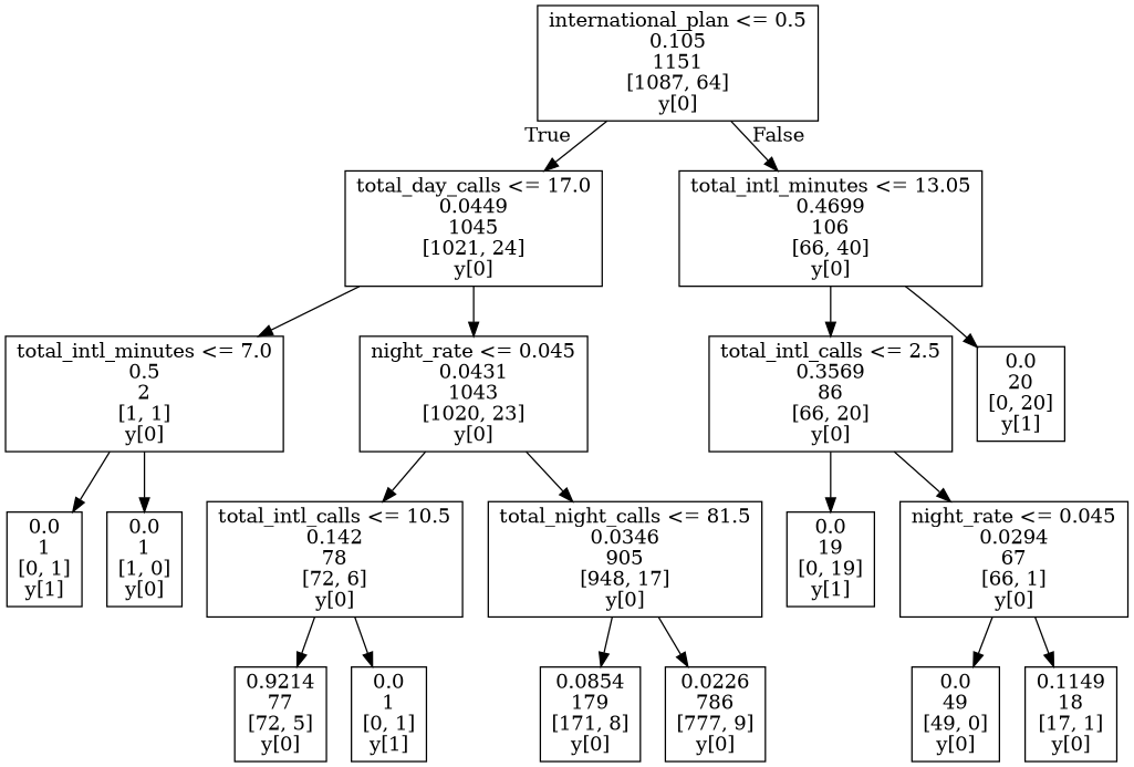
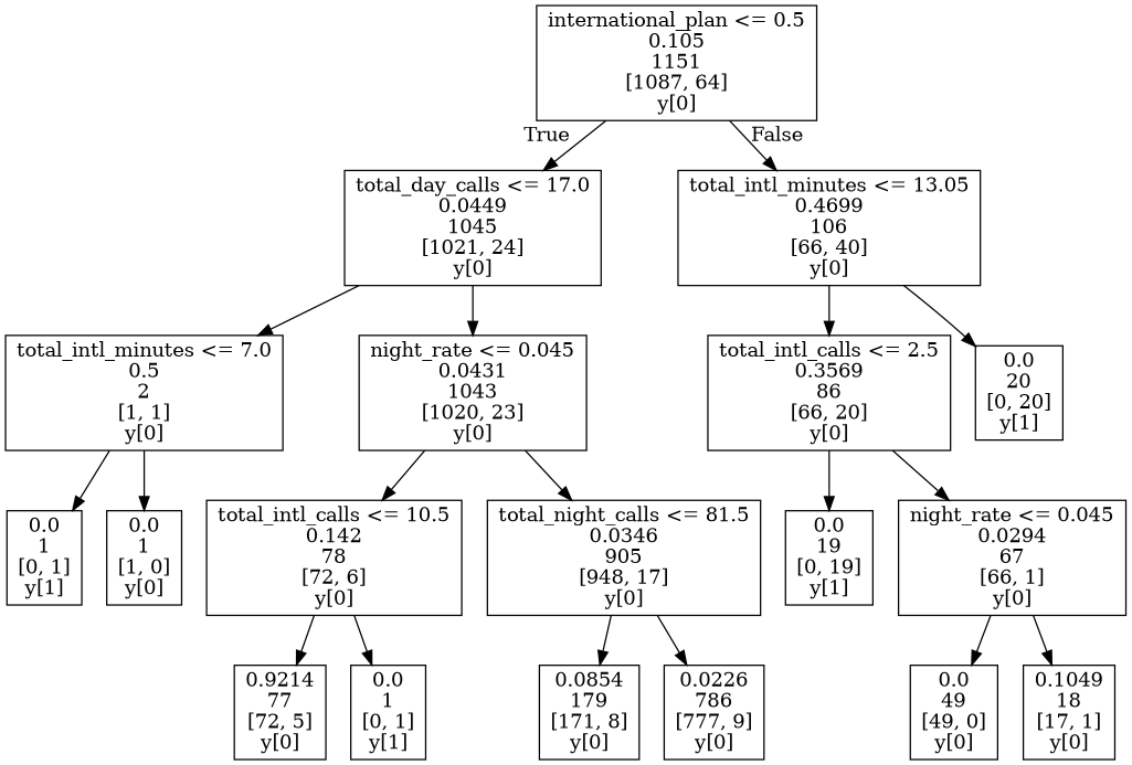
  digraph {
    node [shape=box]
    n1 [label="international_plan <= 0.5\n0.105\n1151\n[1087, 64]\ny[0]"]
    n2 [label="total_day_calls <= 17.0\n0.0449\n1045\n[1021, 24]\ny[0]"]
    n3 [label="total_intl_minutes <= 13.05\n0.4699\n106\n[66, 40]\ny[0]"]
    n4 [label="total_intl_minutes <= 7.0\n0.5\n2\n[1, 1]\ny[0]"]
    n5 [label="night_rate <= 0.045\n0.0431\n1043\n[1020, 23]\ny[0]"]
    n6 [label="total_intl_calls <= 2.5\n0.3569\n86\n[66, 20]\ny[0]"]
    n7 [label="0.0\n20\n[0, 20]\ny[1]"]
    n8 [label="0.0\n1\n[0, 1]\ny[1]"]
    n9 [label="0.0\n1\n[1, 0]\ny[0]"]
    n10 [label="total_intl_calls <= 10.5\n0.142\n78\n[72, 6]\ny[0]"]
    n11 [label="total_night_calls <= 81.5\n0.0346\n905\n[948, 17]\ny[0]"]
    n12 [label="0.9214\n77\n[72, 5]\ny[0]"]
    n13 [label="0.0\n1\n[0, 1]\ny[1]"]
    n14 [label="0.0854\n179\n[171, 8]\ny[0]"]
    n15 [label="0.0226\n786\n[777, 9]\ny[0]"]
    n16 [label="0.0\n19\n[0, 19]\ny[1]"]
    n17 [label="night_rate <= 0.045\n0.0294\n67\n[66, 1]\ny[0]"]
    n18 [label="0.0\n49\n[49, 0]\ny[0]"]
-   n19 [label="0.1149\n18\n[17, 1]\ny[0]"]
+   n19 [label="0.1049\n18\n[17, 1]\ny[0]"]
    n1 -> n2 [headlabel=True labelangle=45 labeldistance=2.5]
    n1 -> n3 [headlabel=False labelangle=-45 labeldistance=2.5]
    n2 -> n4
    n2 -> n5
    n3 -> n6
    n3 -> n7
    n4 -> n8
    n4 -> n9
    n5 -> n10
    n5 -> n11
    n6 -> n16
    n6 -> n17
    n10 -> n12
    n10 -> n13
    n11 -> n14
    n11 -> n15
    n17 -> n18
    n17 -> n19
  }
